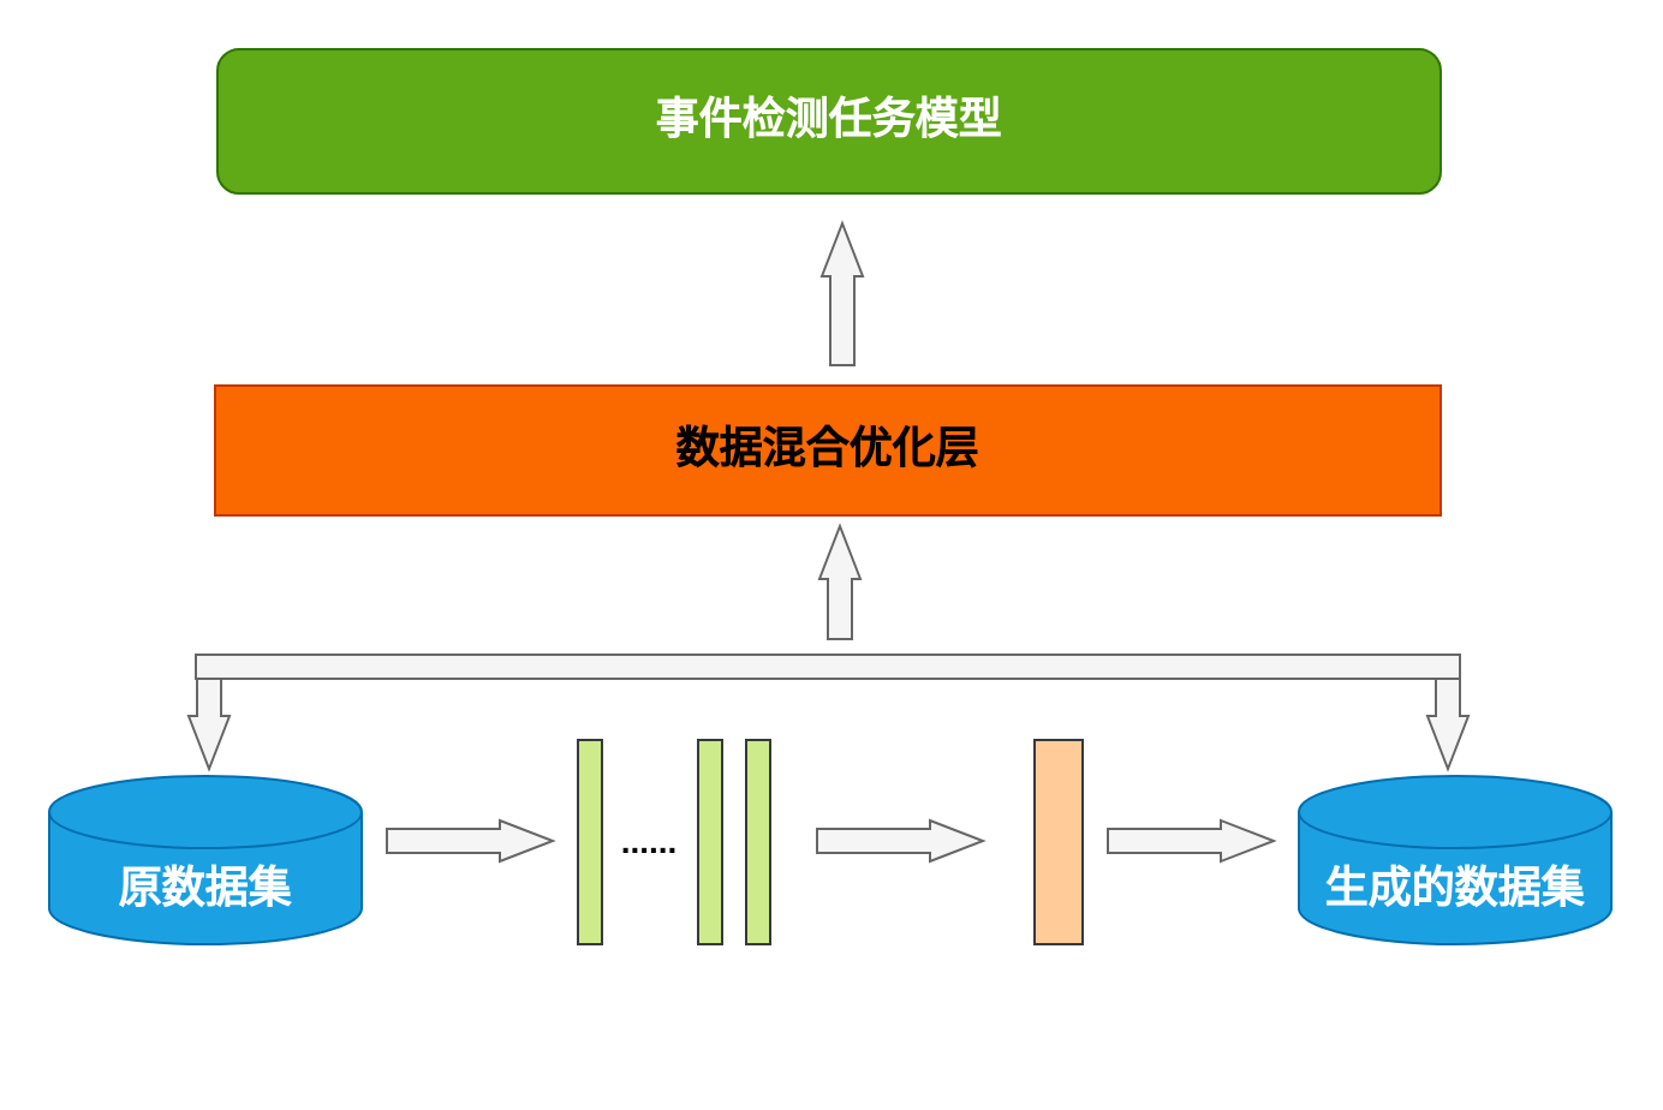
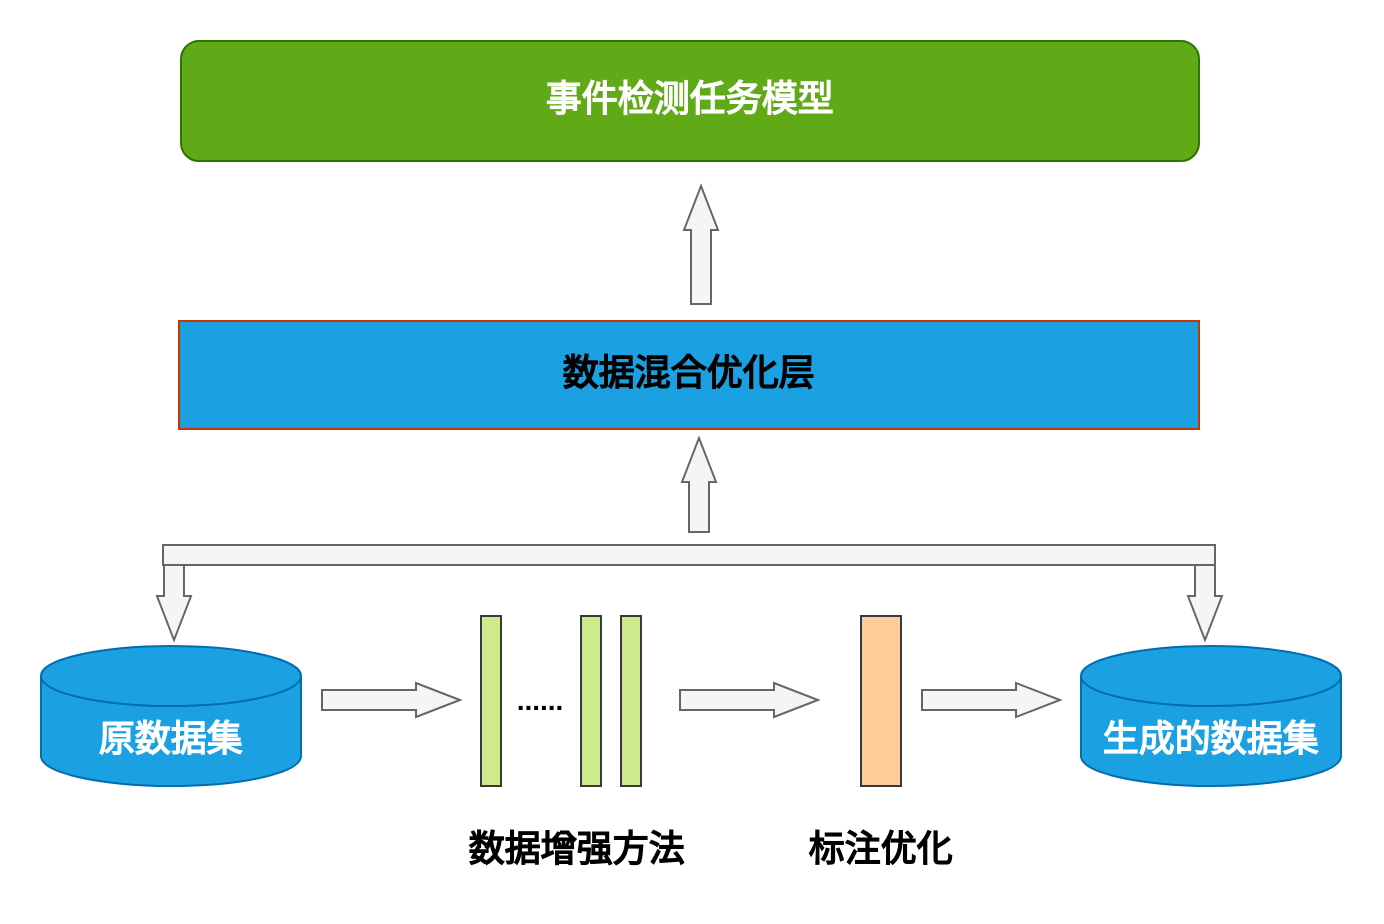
  <mxCell id="0" />
  <mxCell id="1" parent="0" />
  <mxCell id="2" value="&lt;font style=&quot;font-size: 18px&quot;&gt;&lt;b&gt;生成的数据集&lt;/b&gt;&lt;/font&gt;" style="shape=cylinder3;whiteSpace=wrap;html=1;boundedLbl=1;backgroundOutline=1;size=15;fillColor=#1ba1e2;fontColor=#ffffff;strokeColor=#006EAF;" vertex="1" parent="1"><mxGeometry x="540" y="322.5" width="130" height="70" as="geometry" /></mxCell>
  <mxCell id="3" value="" style="shape=flexArrow;endArrow=classic;html=1;rounded=0;fontSize=14;endWidth=6;endSize=7;fillColor=#f5f5f5;strokeColor=#666666;" edge="1" parent="1"><mxGeometry width="50" height="50" relative="1" as="geometry"><mxPoint x="160" y="349.5" as="sourcePoint" /><mxPoint x="230" y="349.5" as="targetPoint" /></mxGeometry></mxCell>
  <mxCell id="4" value="" style="shape=flexArrow;endArrow=classic;html=1;rounded=0;fontSize=14;endWidth=6;endSize=7;fillColor=#f5f5f5;strokeColor=#666666;" edge="1" parent="1"><mxGeometry width="50" height="50" relative="1" as="geometry"><mxPoint x="339" y="349.5" as="sourcePoint" /><mxPoint x="409" y="349.5" as="targetPoint" /></mxGeometry></mxCell>
  <mxCell id="5" value="" style="shape=flexArrow;endArrow=classic;html=1;rounded=0;fontSize=14;endWidth=6;endSize=7;fillColor=#f5f5f5;strokeColor=#666666;" edge="1" parent="1"><mxGeometry width="50" height="50" relative="1" as="geometry"><mxPoint x="460" y="349.5" as="sourcePoint" /><mxPoint x="530" y="349.5" as="targetPoint" /></mxGeometry></mxCell>
  <mxCell id="6" value="" style="shape=flexArrow;endArrow=classic;html=1;rounded=0;fontSize=14;endWidth=6;endSize=7;fillColor=#f5f5f5;strokeColor=#666666;" edge="1" parent="1"><mxGeometry width="50" height="50" relative="1" as="geometry"><mxPoint x="349" y="266" as="sourcePoint" /><mxPoint x="349" y="218" as="targetPoint" /></mxGeometry></mxCell>
  <mxCell id="7" value="" style="shape=flexArrow;endArrow=classic;html=1;rounded=0;fontSize=14;endWidth=6;endSize=7;fillColor=#f5f5f5;strokeColor=#666666;" edge="1" parent="1"><mxGeometry width="50" height="50" relative="1" as="geometry"><mxPoint x="350" y="152" as="sourcePoint" /><mxPoint x="350" y="92" as="targetPoint" /></mxGeometry></mxCell>
  <mxCell id="8" value="" style="rounded=0;whiteSpace=wrap;html=1;fontSize=14;fillColor=#cdeb8b;strokeColor=#36393d;" vertex="1" parent="1"><mxGeometry x="240" y="307.5" width="10" height="85" as="geometry" /></mxCell>
  <mxCell id="9" value="" style="rounded=0;whiteSpace=wrap;html=1;fontSize=14;fillColor=#cdeb8b;strokeColor=#36393d;" vertex="1" parent="1"><mxGeometry x="290" y="307.5" width="10" height="85" as="geometry" /></mxCell>
  <mxCell id="10" value="" style="rounded=0;whiteSpace=wrap;html=1;fontSize=14;fillColor=#cdeb8b;strokeColor=#36393d;" vertex="1" parent="1"><mxGeometry x="310" y="307.5" width="10" height="85" as="geometry" /></mxCell>
  <mxCell id="11" value="" style="rounded=0;whiteSpace=wrap;html=1;fontSize=14;fillColor=#ffcc99;strokeColor=#36393d;" vertex="1" parent="1"><mxGeometry x="430" y="307.5" width="20" height="85" as="geometry" /></mxCell>
  <mxCell id="12" value="&lt;b&gt;......&lt;/b&gt;" style="text;html=1;strokeColor=none;fillColor=none;align=center;verticalAlign=middle;whiteSpace=wrap;rounded=0;fontSize=14;" vertex="1" parent="1"><mxGeometry x="240" y="335" width="60" height="30" as="geometry" /></mxCell>
+ <mxCell id="13" value="&lt;b&gt;&lt;font style=&quot;font-size: 18px&quot;&gt;数据增强方法&lt;/font&gt;&lt;/b&gt;" style="text;html=1;strokeColor=none;fillColor=none;align=center;verticalAlign=middle;whiteSpace=wrap;rounded=0;fontSize=14;" vertex="1" parent="1"><mxGeometry x="230" y="410" width="116" height="30" as="geometry" /></mxCell>
+ <mxCell id="14" value="&lt;b&gt;&lt;font style=&quot;font-size: 18px&quot;&gt;标注优化&lt;/font&gt;&lt;/b&gt;" style="text;html=1;strokeColor=none;fillColor=none;align=center;verticalAlign=middle;whiteSpace=wrap;rounded=0;fontSize=14;" vertex="1" parent="1"><mxGeometry x="395" y="410" width="90" height="30" as="geometry" /></mxCell>
  <mxCell id="15" value="" style="shape=flexArrow;endArrow=classic;html=1;rounded=0;fontSize=14;endWidth=6;endSize=7;fillColor=#f5f5f5;strokeColor=#666666;" edge="1" parent="1"><mxGeometry width="50" height="50" relative="1" as="geometry"><mxPoint x="86.5" y="280" as="sourcePoint" /><mxPoint x="86.5" y="320" as="targetPoint" /></mxGeometry></mxCell>
  <mxCell id="16" value="" style="shape=flexArrow;endArrow=classic;html=1;rounded=0;fontSize=14;endWidth=6;endSize=7;fillColor=#f5f5f5;strokeColor=#666666;" edge="1" parent="1"><mxGeometry width="50" height="50" relative="1" as="geometry"><mxPoint x="602" y="280" as="sourcePoint" /><mxPoint x="602" y="320" as="targetPoint" /></mxGeometry></mxCell>
  <mxCell id="17" value="" style="rounded=0;whiteSpace=wrap;html=1;fontSize=14;fillColor=#f5f5f5;strokeColor=#666666;fontColor=#333333;" vertex="1" parent="1"><mxGeometry x="81" y="272" width="526" height="10" as="geometry" /></mxCell>
- <mxCell id="18" value="&lt;b&gt;&lt;font style=&quot;font-size: 18px&quot;&gt;数据混合优化层&lt;/font&gt;&lt;/b&gt;" style="rounded=0;whiteSpace=wrap;html=1;fontSize=14;fillColor=#fa6800;fontColor=#000000;strokeColor=#C73500;" vertex="1" parent="1"><mxGeometry x="89" y="160" width="510" height="54" as="geometry" /></mxCell>
+ <mxCell id="18" value="&lt;b&gt;&lt;font style=&quot;font-size: 18px&quot;&gt;数据混合优化层&lt;/font&gt;&lt;/b&gt;" style="rounded=0;whiteSpace=wrap;html=1;fontSize=14;fillColor=#1ba1e2;fontColor=#000000;strokeColor=#C73500;" vertex="1" parent="1"><mxGeometry x="89" y="160" width="510" height="54" as="geometry" /></mxCell>
  <mxCell id="19" value="&lt;font style=&quot;font-size: 18px&quot;&gt;&lt;b&gt;原数据集&lt;/b&gt;&lt;/font&gt;" style="shape=cylinder3;whiteSpace=wrap;html=1;boundedLbl=1;backgroundOutline=1;size=15;fillColor=#1ba1e2;fontColor=#ffffff;strokeColor=#006EAF;" vertex="1" parent="1"><mxGeometry x="20" y="322.5" width="130" height="70" as="geometry" /></mxCell>
  <mxCell id="20" value="&lt;b&gt;事件检测任务模型&lt;/b&gt;" style="rounded=1;whiteSpace=wrap;html=1;fontSize=18;strokeColor=#2D7600;fillColor=#60a917;fontColor=#ffffff;" vertex="1" parent="1"><mxGeometry x="90" y="20" width="509" height="60" as="geometry" /></mxCell>
